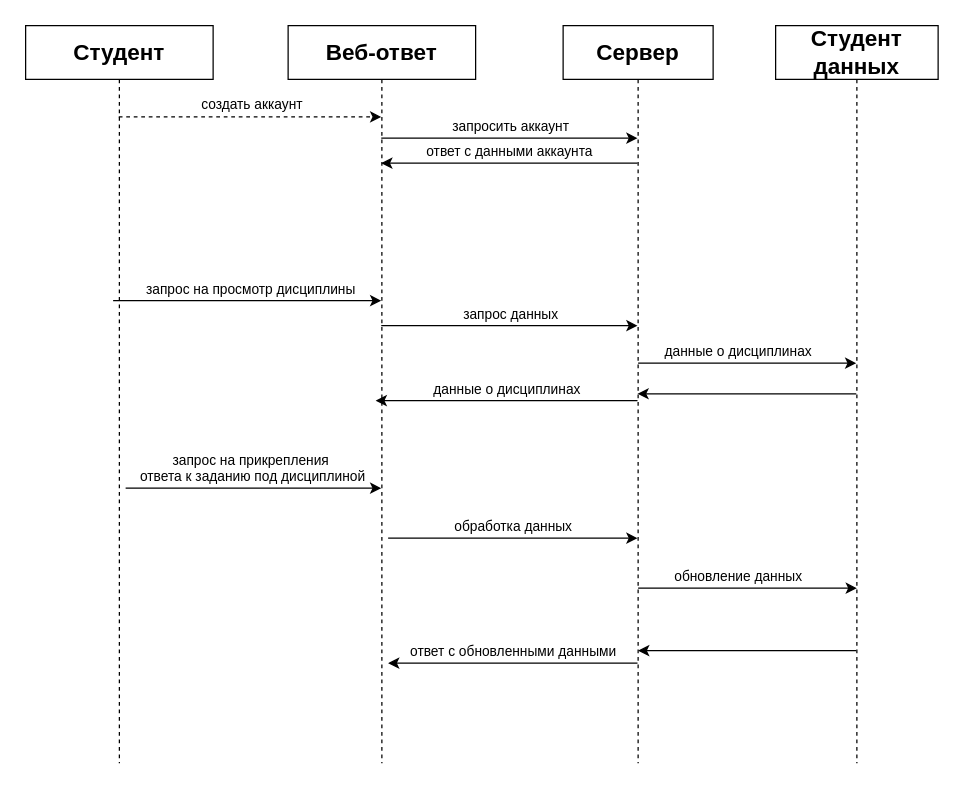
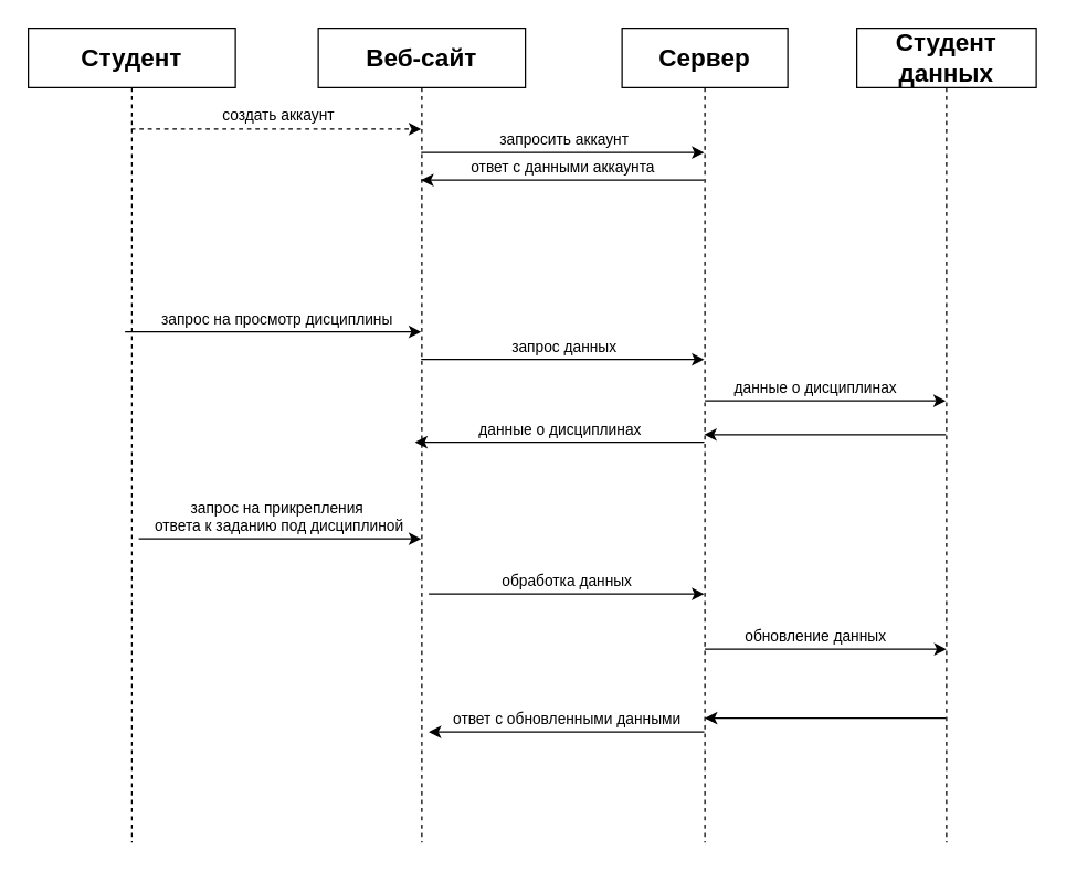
  <mxCell id="0" />
  <mxCell id="1" parent="0" />
  <mxCell id="2" value="создать аккаунт" style="edgeStyle=elbowEdgeStyle;rounded=0;orthogonalLoop=1;jettySize=auto;html=1;elbow=vertical;curved=0;verticalAlign=top;dashed=1;" edge="1" parent="1" source="3" target="5"><mxGeometry x="0.005" y="23" relative="1" as="geometry"><Array as="points"><mxPoint x="200" y="93" /></Array><mxPoint as="offset" /></mxGeometry></mxCell>
  <mxCell id="3" value="Студент" style="shape=umlLifeline;perimeter=lifelinePerimeter;whiteSpace=wrap;container=1;dropTarget=0;collapsible=0;recursiveResize=0;outlineConnect=0;portConstraint=eastwest;newEdgeStyle={&quot;edgeStyle&quot;:&quot;elbowEdgeStyle&quot;,&quot;elbow&quot;:&quot;vertical&quot;,&quot;curved&quot;:0,&quot;rounded&quot;:0};size=43;fontSize=18;fontStyle=1" parent="1" vertex="1"><mxGeometry x="20" y="20" width="150" height="590" as="geometry" /></mxCell>
  <mxCell id="4" value="запросить аккаунт" style="edgeStyle=elbowEdgeStyle;rounded=0;orthogonalLoop=1;jettySize=auto;html=1;elbow=vertical;curved=0;verticalAlign=bottom;" edge="1" parent="1" source="5" target="7"><mxGeometry relative="1" as="geometry"><Array as="points"><mxPoint x="415" y="110" /></Array></mxGeometry></mxCell>
- <mxCell id="5" value="Веб-ответ" style="shape=umlLifeline;perimeter=lifelinePerimeter;whiteSpace=wrap;container=1;dropTarget=0;collapsible=0;recursiveResize=0;outlineConnect=0;portConstraint=eastwest;newEdgeStyle={&quot;edgeStyle&quot;:&quot;elbowEdgeStyle&quot;,&quot;elbow&quot;:&quot;vertical&quot;,&quot;curved&quot;:0,&quot;rounded&quot;:0};size=43;fontSize=18;fontStyle=1" parent="1" vertex="1"><mxGeometry x="230" y="20" width="150" height="590" as="geometry" /></mxCell>
+ <mxCell id="5" value="Веб-сайт" style="shape=umlLifeline;perimeter=lifelinePerimeter;whiteSpace=wrap;container=1;dropTarget=0;collapsible=0;recursiveResize=0;outlineConnect=0;portConstraint=eastwest;newEdgeStyle={&quot;edgeStyle&quot;:&quot;elbowEdgeStyle&quot;,&quot;elbow&quot;:&quot;vertical&quot;,&quot;curved&quot;:0,&quot;rounded&quot;:0};size=43;fontSize=18;fontStyle=1" parent="1" vertex="1"><mxGeometry x="230" y="20" width="150" height="590" as="geometry" /></mxCell>
  <mxCell id="6" value="ответ с данными аккаунта" style="edgeStyle=elbowEdgeStyle;rounded=0;orthogonalLoop=1;jettySize=auto;html=1;elbow=vertical;curved=0;verticalAlign=bottom;" edge="1" parent="1" source="7" target="5"><mxGeometry relative="1" as="geometry"><Array as="points"><mxPoint x="420" y="130" /></Array></mxGeometry></mxCell>
  <mxCell id="7" value="Сервер" style="shape=umlLifeline;perimeter=lifelinePerimeter;whiteSpace=wrap;container=1;dropTarget=0;collapsible=0;recursiveResize=0;outlineConnect=0;portConstraint=eastwest;newEdgeStyle={&quot;edgeStyle&quot;:&quot;elbowEdgeStyle&quot;,&quot;elbow&quot;:&quot;vertical&quot;,&quot;curved&quot;:0,&quot;rounded&quot;:0};size=43;fontSize=18;fontStyle=1" vertex="1" parent="1"><mxGeometry x="450" y="20" width="120" height="590" as="geometry" /></mxCell>
  <mxCell id="8" value="Студент данных" style="shape=umlLifeline;perimeter=lifelinePerimeter;whiteSpace=wrap;container=1;dropTarget=0;collapsible=0;recursiveResize=0;outlineConnect=0;portConstraint=eastwest;newEdgeStyle={&quot;edgeStyle&quot;:&quot;elbowEdgeStyle&quot;,&quot;elbow&quot;:&quot;vertical&quot;,&quot;curved&quot;:0,&quot;rounded&quot;:0};size=43;fontSize=18;fontStyle=1" vertex="1" parent="1"><mxGeometry x="620" y="20" width="130" height="590" as="geometry" /></mxCell>
  <mxCell id="9" value="запрос на просмотр дисциплины" style="edgeStyle=elbowEdgeStyle;rounded=0;orthogonalLoop=1;jettySize=auto;html=1;elbow=vertical;curved=0;verticalAlign=bottom;align=center;" edge="1" parent="1" target="5"><mxGeometry x="0.314" relative="1" as="geometry"><mxPoint x="180" y="240" as="sourcePoint" /><mxPoint x="255" y="240" as="targetPoint" /><Array as="points"><mxPoint x="90" y="240" /></Array><mxPoint as="offset" /></mxGeometry></mxCell>
  <mxCell id="10" value="запрос данных" style="edgeStyle=elbowEdgeStyle;rounded=0;orthogonalLoop=1;jettySize=auto;html=1;elbow=vertical;curved=0;verticalAlign=bottom;" edge="1" parent="1" source="5" target="7"><mxGeometry relative="1" as="geometry"><mxPoint x="310" y="260" as="sourcePoint" /><mxPoint x="489.5" y="260" as="targetPoint" /><Array as="points"><mxPoint x="400" y="260" /></Array></mxGeometry></mxCell>
  <mxCell id="11" value="данные о дисциплинах" style="edgeStyle=elbowEdgeStyle;rounded=0;orthogonalLoop=1;jettySize=auto;html=1;elbow=vertical;curved=0;verticalAlign=bottom;" edge="1" parent="1" target="8"><mxGeometry x="0.257" relative="1" as="geometry"><mxPoint x="590" y="290" as="sourcePoint" /><mxPoint x="685" y="290" as="targetPoint" /><Array as="points"><mxPoint x="510" y="290" /></Array><mxPoint as="offset" /></mxGeometry></mxCell>
  <mxCell id="12" value="" style="edgeStyle=elbowEdgeStyle;rounded=0;orthogonalLoop=1;jettySize=auto;html=1;elbow=vertical;curved=0;verticalAlign=bottom;" edge="1" parent="1"><mxGeometry relative="1" as="geometry"><mxPoint x="684.5" y="314.5" as="sourcePoint" /><mxPoint x="509.5" y="314.5" as="targetPoint" /><Array as="points"><mxPoint x="600" y="314.5" /></Array></mxGeometry></mxCell>
  <mxCell id="13" value="данные о дисциплинах" style="edgeStyle=elbowEdgeStyle;rounded=0;orthogonalLoop=1;jettySize=auto;html=1;elbow=vertical;curved=0;verticalAlign=bottom;entryX=0.467;entryY=0.508;entryDx=0;entryDy=0;entryPerimeter=0;" edge="1" parent="1" source="7" target="5"><mxGeometry relative="1" as="geometry"><mxPoint x="475" y="314.5" as="sourcePoint" /><mxPoint x="310" y="315" as="targetPoint" /><Array as="points"><mxPoint x="370" y="320" /><mxPoint x="390.5" y="314.5" /></Array></mxGeometry></mxCell>
  <mxCell id="14" value="запрос на прикрепления&lt;div&gt;&amp;nbsp;ответа к заданию под дисциплиной&lt;/div&gt;" style="edgeStyle=elbowEdgeStyle;rounded=0;orthogonalLoop=1;jettySize=auto;html=1;elbow=vertical;curved=0;verticalAlign=bottom;" edge="1" parent="1" target="5"><mxGeometry x="0.314" relative="1" as="geometry"><mxPoint x="200" y="390" as="sourcePoint" /><mxPoint x="100" y="390" as="targetPoint" /><Array as="points"><mxPoint x="100" y="390" /></Array><mxPoint as="offset" /></mxGeometry></mxCell>
  <mxCell id="15" value="обработка данных" style="edgeStyle=elbowEdgeStyle;rounded=0;orthogonalLoop=1;jettySize=auto;html=1;elbow=vertical;curved=0;verticalAlign=bottom;" edge="1" parent="1" target="7"><mxGeometry x="0.336" relative="1" as="geometry"><mxPoint x="410" y="430" as="sourcePoint" /><mxPoint x="505" y="430" as="targetPoint" /><Array as="points"><mxPoint x="310" y="430" /></Array><mxPoint as="offset" /></mxGeometry></mxCell>
  <mxCell id="16" value="обновление данных" style="edgeStyle=elbowEdgeStyle;rounded=0;orthogonalLoop=1;jettySize=auto;html=1;elbow=vertical;curved=0;verticalAlign=bottom;" edge="1" parent="1"><mxGeometry x="0.225" relative="1" as="geometry"><mxPoint x="580" y="470" as="sourcePoint" /><mxPoint x="685" y="470" as="targetPoint" /><Array as="points"><mxPoint x="510" y="470" /></Array><mxPoint as="offset" /></mxGeometry></mxCell>
  <mxCell id="17" value="" style="edgeStyle=elbowEdgeStyle;rounded=0;orthogonalLoop=1;jettySize=auto;html=1;elbow=vertical;curved=0;verticalAlign=bottom;" edge="1" parent="1" source="8"><mxGeometry relative="1" as="geometry"><mxPoint x="665.5" y="520" as="sourcePoint" /><mxPoint x="510" y="520" as="targetPoint" /><Array as="points"><mxPoint x="600" y="520" /></Array></mxGeometry></mxCell>
  <mxCell id="18" value="ответ с обновленными данными" style="edgeStyle=elbowEdgeStyle;rounded=0;orthogonalLoop=1;jettySize=auto;html=1;elbow=vertical;curved=0;verticalAlign=bottom;" edge="1" parent="1" source="7"><mxGeometry relative="1" as="geometry"><mxPoint x="475" y="520" as="sourcePoint" /><mxPoint x="310" y="530" as="targetPoint" /><Array as="points"><mxPoint x="350" y="530" /><mxPoint x="390" y="520" /></Array></mxGeometry></mxCell>
